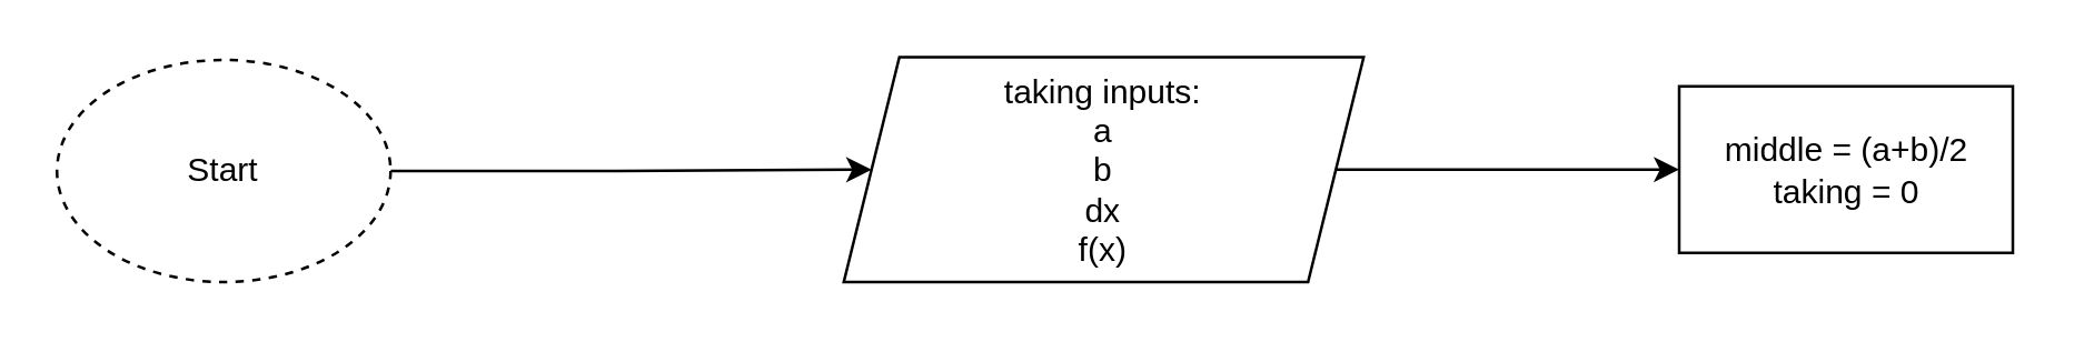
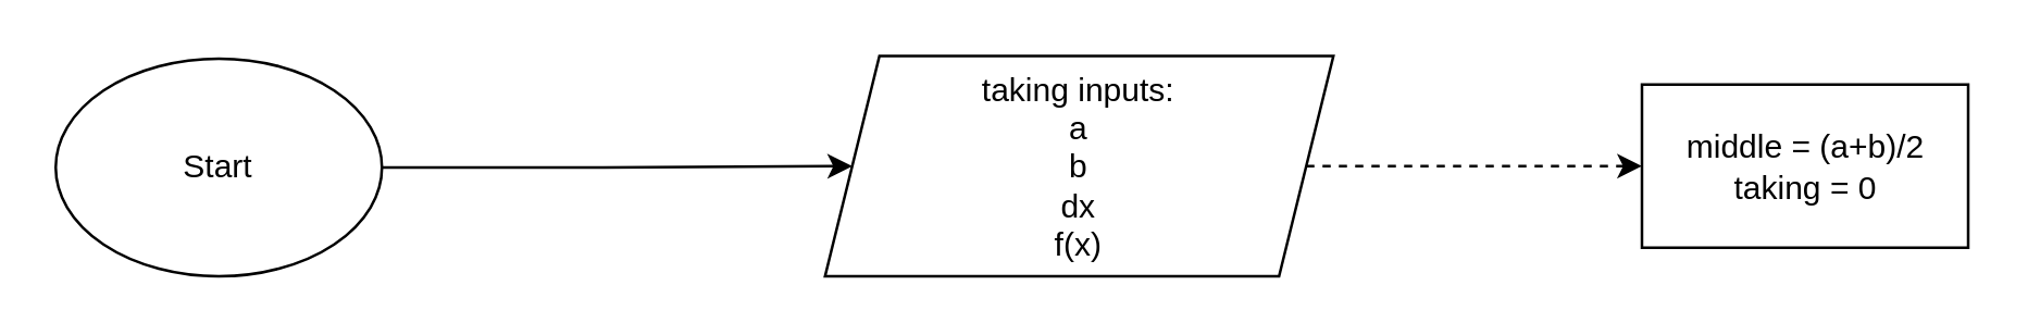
  <mxCell id="0" />
  <mxCell id="1" parent="0" />
  <mxCell id="2" style="edgeStyle=orthogonalEdgeStyle;rounded=0;orthogonalLoop=1;jettySize=auto;html=1;exitX=1;exitY=0.5;exitDx=0;exitDy=0;entryX=0;entryY=0.5;entryDx=0;entryDy=0;" edge="1" parent="1" source="3" target="5"><mxGeometry relative="1" as="geometry" /></mxCell>
- <mxCell id="3" value="Start" style="ellipse;whiteSpace=wrap;html=1;dashed=1;" vertex="1" parent="1"><mxGeometry x="20" y="21" width="120" height="80" as="geometry" /></mxCell>
- <mxCell id="4" value="" style="edgeStyle=orthogonalEdgeStyle;rounded=0;orthogonalLoop=1;jettySize=auto;html=1;" edge="1" parent="1" source="5" target="6"><mxGeometry relative="1" as="geometry" /></mxCell>
+ <mxCell id="3" value="Start" style="ellipse;whiteSpace=wrap;html=1;" vertex="1" parent="1"><mxGeometry x="20" y="21" width="120" height="80" as="geometry" /></mxCell>
+ <mxCell id="4" value="" style="edgeStyle=orthogonalEdgeStyle;rounded=0;orthogonalLoop=1;jettySize=auto;html=1;dashed=1;" edge="1" parent="1" source="5" target="6"><mxGeometry relative="1" as="geometry" /></mxCell>
  <mxCell id="5" value="taking inputs:&lt;br&gt;a&lt;br&gt;b&lt;br&gt;dx&lt;br&gt;f(x)" style="shape=parallelogram;perimeter=parallelogramPerimeter;whiteSpace=wrap;html=1;fixedSize=1;" vertex="1" parent="1"><mxGeometry x="303" y="20" width="187" height="81" as="geometry" /></mxCell>
  <mxCell id="6" value="&lt;p&gt;middle = (a+b)/2&lt;br&gt;taking = 0&lt;/p&gt;" style="whiteSpace=wrap;html=1;" vertex="1" parent="1"><mxGeometry x="603.5" y="30.5" width="120" height="60" as="geometry" /></mxCell>
